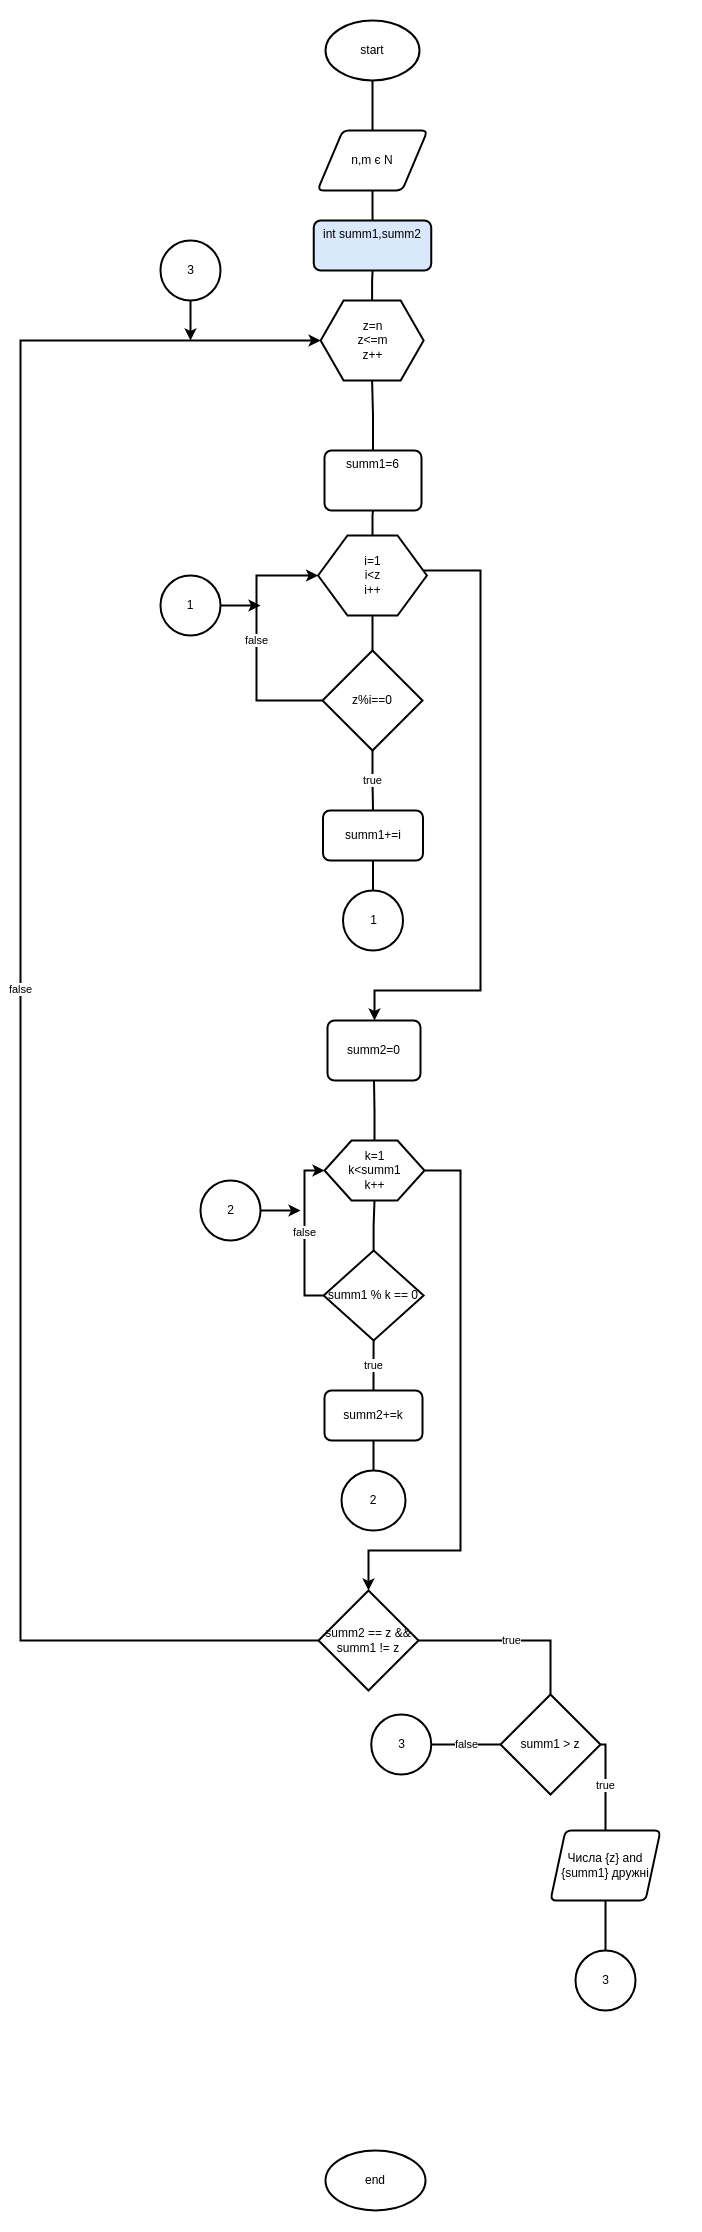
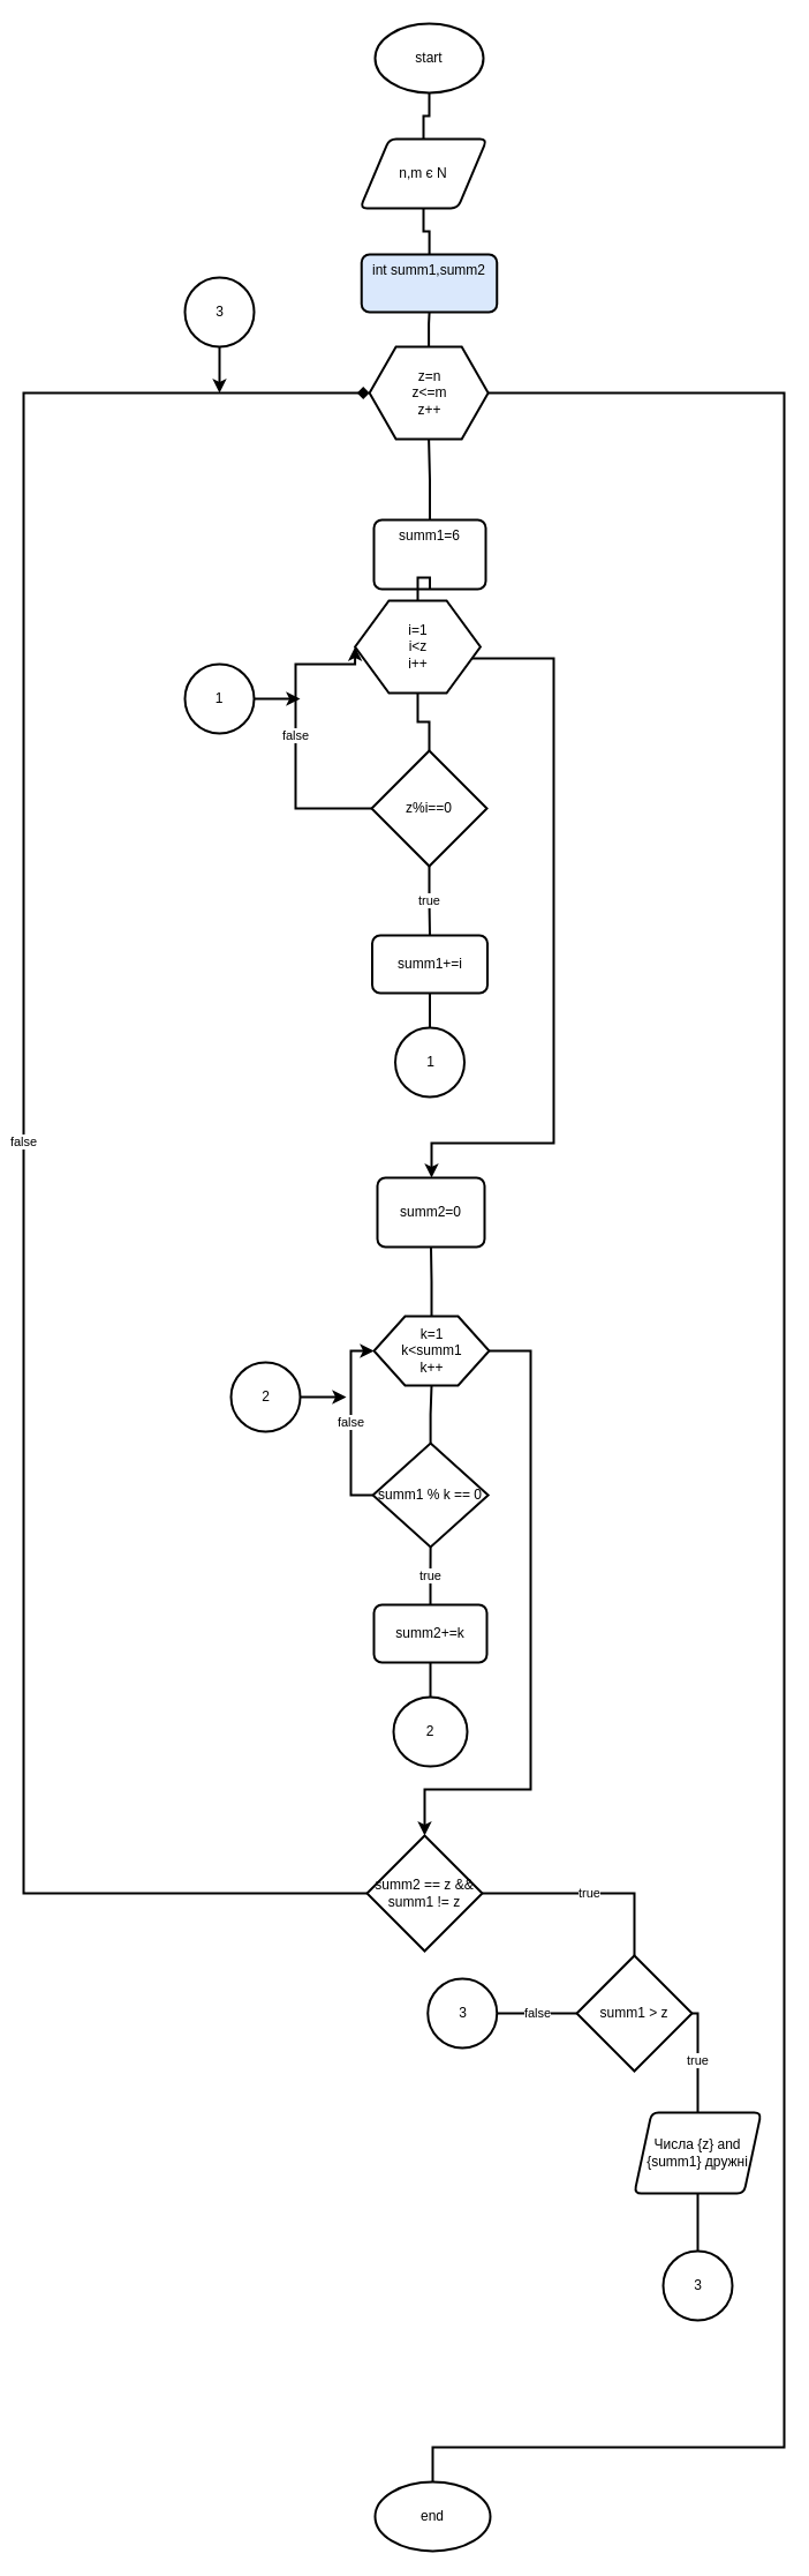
  <mxCell id="0" />
  <mxCell id="1" parent="0" />
  <mxCell id="2" value="start" style="ellipse;whiteSpace=wrap;html=1;strokeWidth=2;" vertex="1" parent="1"><mxGeometry x="325.01" y="20" width="94" height="60" as="geometry" /></mxCell>
  <mxCell id="3" value="" style="edgeStyle=orthogonalEdgeStyle;rounded=0;orthogonalLoop=1;jettySize=auto;html=1;endArrow=none;endFill=0;strokeWidth=2;" edge="1" parent="1" source="5" target="2"><mxGeometry relative="1" as="geometry" /></mxCell>
  <mxCell id="4" value="" style="edgeStyle=orthogonalEdgeStyle;rounded=0;orthogonalLoop=1;jettySize=auto;html=1;endArrow=none;endFill=0;strokeWidth=2;" edge="1" parent="1" source="5" target="9"><mxGeometry relative="1" as="geometry" /></mxCell>
- <mxCell id="5" value="n,m є N" style="shape=parallelogram;html=1;strokeWidth=2;perimeter=parallelogramPerimeter;whiteSpace=wrap;rounded=1;arcSize=12;size=0.23;" vertex="1" parent="1"><mxGeometry x="317.01" y="130" width="110" height="60" as="geometry" /></mxCell>
+ <mxCell id="5" value="n,m є N" style="shape=parallelogram;html=1;strokeWidth=2;perimeter=parallelogramPerimeter;whiteSpace=wrap;rounded=1;arcSize=12;size=0.23;" vertex="1" parent="1"><mxGeometry x="312.01" y="120" width="110" height="60" as="geometry" /></mxCell>
  <mxCell id="6" value="" style="edgeStyle=orthogonalEdgeStyle;rounded=0;orthogonalLoop=1;jettySize=auto;html=1;endArrow=none;endFill=0;strokeWidth=2;" edge="1" parent="1" source="8" target="9"><mxGeometry relative="1" as="geometry" /></mxCell>
+ <mxCell id="7" style="edgeStyle=orthogonalEdgeStyle;rounded=0;orthogonalLoop=1;jettySize=auto;html=1;endArrow=none;endFill=0;strokeWidth=2;" edge="1" parent="1" source="8" target="24"><mxGeometry relative="1" as="geometry"><Array as="points"><mxPoint x="680" y="340" /><mxPoint x="680" y="2120" /></Array></mxGeometry></mxCell>
  <mxCell id="8" value="z=n&lt;br&gt;z&amp;lt;=m&lt;br&gt;z++" style="verticalLabelPosition=middle;verticalAlign=middle;html=1;shape=hexagon;perimeter=hexagonPerimeter2;arcSize=6;size=0.223;strokeWidth=2;align=center;labelPosition=center;" vertex="1" parent="1"><mxGeometry x="320.13" y="300" width="103" height="80" as="geometry" /></mxCell>
  <mxCell id="9" value="int summ1,summ2" style="rounded=1;whiteSpace=wrap;html=1;absoluteArcSize=1;arcSize=14;strokeWidth=2;align=center;verticalAlign=top;spacing=2;fillColor=#dae8fc;" vertex="1" parent="1"><mxGeometry x="313.25" y="220" width="117.5" height="50" as="geometry" /></mxCell>
  <mxCell id="10" value="" style="edgeStyle=orthogonalEdgeStyle;rounded=0;orthogonalLoop=1;jettySize=auto;html=1;endArrow=none;endFill=0;strokeWidth=2;" edge="1" parent="1" source="11" target="8"><mxGeometry relative="1" as="geometry" /></mxCell>
  <mxCell id="11" value="summ1=6" style="rounded=1;whiteSpace=wrap;html=1;absoluteArcSize=1;arcSize=14;strokeWidth=2;align=center;verticalAlign=top;" vertex="1" parent="1"><mxGeometry x="324.01" y="450" width="97" height="60" as="geometry" /></mxCell>
  <mxCell id="12" value="" style="edgeStyle=orthogonalEdgeStyle;rounded=0;orthogonalLoop=1;jettySize=auto;html=1;endArrow=none;endFill=0;strokeWidth=2;" edge="1" parent="1" source="15" target="11"><mxGeometry relative="1" as="geometry" /></mxCell>
  <mxCell id="13" value="" style="edgeStyle=orthogonalEdgeStyle;rounded=0;orthogonalLoop=1;jettySize=auto;html=1;endArrow=none;endFill=0;strokeWidth=2;" edge="1" parent="1" source="15" target="18"><mxGeometry relative="1" as="geometry" /></mxCell>
  <mxCell id="14" style="edgeStyle=orthogonalEdgeStyle;rounded=0;orthogonalLoop=1;jettySize=auto;html=1;endArrow=classic;endFill=1;strokeWidth=2;" edge="1" parent="1" source="15"><mxGeometry relative="1" as="geometry"><mxPoint x="374" y="1020" as="targetPoint" /><Array as="points"><mxPoint x="480" y="570" /><mxPoint x="480" y="990" /><mxPoint x="374" y="990" /></Array></mxGeometry></mxCell>
- <mxCell id="15" value="i=1&lt;br&gt;i&amp;lt;z&lt;br&gt;i++" style="verticalLabelPosition=middle;verticalAlign=middle;html=1;shape=hexagon;perimeter=hexagonPerimeter2;arcSize=6;size=0.27;strokeWidth=2;labelPosition=center;align=center;" vertex="1" parent="1"><mxGeometry x="317.63" y="535" width="108.75" height="80" as="geometry" /></mxCell>
+ <mxCell id="15" value="i=1&lt;br&gt;i&amp;lt;z&lt;br&gt;i++" style="verticalLabelPosition=middle;verticalAlign=middle;html=1;shape=hexagon;perimeter=hexagonPerimeter2;arcSize=6;size=0.27;strokeWidth=2;labelPosition=center;align=center;" vertex="1" parent="1"><mxGeometry x="307.63" y="520" width="108.75" height="80" as="geometry" /></mxCell>
  <mxCell id="16" value="true" style="edgeStyle=orthogonalEdgeStyle;rounded=0;orthogonalLoop=1;jettySize=auto;html=1;entryX=0.5;entryY=0;entryDx=0;entryDy=0;endArrow=none;endFill=0;strokeWidth=2;" edge="1" parent="1" source="18" target="19"><mxGeometry relative="1" as="geometry" /></mxCell>
  <mxCell id="17" value="false" style="edgeStyle=orthogonalEdgeStyle;rounded=0;orthogonalLoop=1;jettySize=auto;html=1;entryX=0;entryY=0.5;entryDx=0;entryDy=0;endArrow=classic;endFill=1;strokeWidth=2;" edge="1" parent="1" source="18" target="15"><mxGeometry relative="1" as="geometry"><Array as="points"><mxPoint x="256" y="700" /><mxPoint x="256" y="575" /></Array></mxGeometry></mxCell>
  <mxCell id="18" value="z%i==0" style="strokeWidth=2;html=1;shape=mxgraph.flowchart.decision;whiteSpace=wrap;align=center;verticalAlign=middle;" vertex="1" parent="1"><mxGeometry x="322" y="650" width="100" height="100" as="geometry" /></mxCell>
  <mxCell id="19" value="summ1+=i" style="rounded=1;whiteSpace=wrap;html=1;absoluteArcSize=1;arcSize=14;strokeWidth=2;align=center;verticalAlign=middle;" vertex="1" parent="1"><mxGeometry x="322.51" y="810" width="100" height="50" as="geometry" /></mxCell>
  <mxCell id="20" value="" style="edgeStyle=orthogonalEdgeStyle;rounded=0;orthogonalLoop=1;jettySize=auto;html=1;endArrow=none;endFill=0;strokeWidth=2;" edge="1" parent="1" source="21" target="19"><mxGeometry relative="1" as="geometry" /></mxCell>
  <mxCell id="21" value="1" style="verticalLabelPosition=middle;verticalAlign=middle;html=1;shape=mxgraph.flowchart.on-page_reference;strokeWidth=2;labelPosition=center;align=center;" vertex="1" parent="1"><mxGeometry x="342.51" y="890" width="60" height="60" as="geometry" /></mxCell>
  <mxCell id="22" style="edgeStyle=orthogonalEdgeStyle;rounded=0;orthogonalLoop=1;jettySize=auto;html=1;endArrow=classic;endFill=1;strokeWidth=2;" edge="1" parent="1" source="23"><mxGeometry relative="1" as="geometry"><mxPoint x="260" y="605" as="targetPoint" /></mxGeometry></mxCell>
  <mxCell id="23" value="1" style="strokeWidth=2;html=1;shape=mxgraph.flowchart.start_2;whiteSpace=wrap;align=center;verticalAlign=middle;" vertex="1" parent="1"><mxGeometry x="160" y="575" width="60" height="60" as="geometry" /></mxCell>
  <mxCell id="24" value="end" style="strokeWidth=2;html=1;shape=mxgraph.flowchart.start_1;whiteSpace=wrap;align=center;verticalAlign=middle;" vertex="1" parent="1"><mxGeometry x="325" y="2150" width="100" height="60" as="geometry" /></mxCell>
  <mxCell id="25" value="summ2=0" style="rounded=1;whiteSpace=wrap;html=1;absoluteArcSize=1;arcSize=14;strokeWidth=2;align=center;verticalAlign=middle;" vertex="1" parent="1"><mxGeometry x="327" y="1020" width="93" height="60" as="geometry" /></mxCell>
  <mxCell id="26" value="" style="edgeStyle=orthogonalEdgeStyle;rounded=0;orthogonalLoop=1;jettySize=auto;html=1;endArrow=none;endFill=0;strokeWidth=2;" edge="1" parent="1" source="28" target="25"><mxGeometry relative="1" as="geometry" /></mxCell>
  <mxCell id="27" style="edgeStyle=orthogonalEdgeStyle;rounded=0;orthogonalLoop=1;jettySize=auto;html=1;entryX=0.5;entryY=0;entryDx=0;entryDy=0;entryPerimeter=0;endArrow=classic;endFill=1;strokeWidth=2;" edge="1" parent="1" source="28" target="40"><mxGeometry relative="1" as="geometry"><Array as="points"><mxPoint x="460" y="1170" /><mxPoint x="460" y="1550" /><mxPoint x="368" y="1550" /></Array></mxGeometry></mxCell>
  <mxCell id="28" value="k=1&lt;br&gt;k&amp;lt;summ1&lt;br&gt;k++" style="verticalLabelPosition=middle;verticalAlign=middle;html=1;shape=hexagon;perimeter=hexagonPerimeter2;arcSize=6;size=0.27;strokeWidth=2;labelPosition=center;align=center;" vertex="1" parent="1"><mxGeometry x="324.01" y="1140" width="100" height="60" as="geometry" /></mxCell>
  <mxCell id="29" value="" style="edgeStyle=orthogonalEdgeStyle;rounded=0;orthogonalLoop=1;jettySize=auto;html=1;endArrow=none;endFill=0;strokeWidth=2;" edge="1" parent="1" source="31" target="28"><mxGeometry relative="1" as="geometry" /></mxCell>
  <mxCell id="30" value="false" style="edgeStyle=orthogonalEdgeStyle;rounded=0;orthogonalLoop=1;jettySize=auto;html=1;entryX=0;entryY=0.5;entryDx=0;entryDy=0;endArrow=classic;endFill=1;strokeWidth=2;" edge="1" parent="1" source="31" target="28"><mxGeometry relative="1" as="geometry"><Array as="points"><mxPoint x="304" y="1295" /><mxPoint x="304" y="1170" /></Array></mxGeometry></mxCell>
  <mxCell id="31" value="summ1 % k == 0" style="strokeWidth=2;html=1;shape=mxgraph.flowchart.decision;whiteSpace=wrap;align=center;verticalAlign=middle;" vertex="1" parent="1"><mxGeometry x="323.13" y="1250" width="100" height="90" as="geometry" /></mxCell>
  <mxCell id="32" value="true" style="edgeStyle=orthogonalEdgeStyle;rounded=0;orthogonalLoop=1;jettySize=auto;html=1;endArrow=none;endFill=0;strokeWidth=2;" edge="1" parent="1" source="33" target="31"><mxGeometry relative="1" as="geometry" /></mxCell>
  <mxCell id="33" value="summ2+=k" style="rounded=1;whiteSpace=wrap;html=1;absoluteArcSize=1;arcSize=14;strokeWidth=2;align=center;verticalAlign=middle;" vertex="1" parent="1"><mxGeometry x="324.01" y="1390" width="98" height="50" as="geometry" /></mxCell>
  <mxCell id="34" value="" style="edgeStyle=orthogonalEdgeStyle;rounded=0;orthogonalLoop=1;jettySize=auto;html=1;endArrow=none;endFill=0;strokeWidth=2;" edge="1" parent="1" source="35" target="33"><mxGeometry relative="1" as="geometry" /></mxCell>
  <mxCell id="35" value="2" style="strokeWidth=2;html=1;shape=mxgraph.flowchart.start_2;whiteSpace=wrap;align=center;verticalAlign=middle;" vertex="1" parent="1"><mxGeometry x="341.01" y="1470" width="64" height="60" as="geometry" /></mxCell>
  <mxCell id="36" style="edgeStyle=orthogonalEdgeStyle;rounded=0;orthogonalLoop=1;jettySize=auto;html=1;endArrow=classic;endFill=1;strokeWidth=2;" edge="1" parent="1" source="37"><mxGeometry relative="1" as="geometry"><mxPoint x="300" y="1210" as="targetPoint" /></mxGeometry></mxCell>
  <mxCell id="37" value="2" style="verticalLabelPosition=middle;verticalAlign=middle;html=1;shape=mxgraph.flowchart.on-page_reference;strokeWidth=2;labelPosition=center;align=center;" vertex="1" parent="1"><mxGeometry x="200" y="1180" width="60" height="60" as="geometry" /></mxCell>
  <mxCell id="38" value="true" style="edgeStyle=orthogonalEdgeStyle;rounded=0;orthogonalLoop=1;jettySize=auto;html=1;entryX=0.5;entryY=0;entryDx=0;entryDy=0;entryPerimeter=0;endArrow=none;endFill=0;strokeWidth=2;" edge="1" parent="1" source="40" target="42"><mxGeometry relative="1" as="geometry" /></mxCell>
- <mxCell id="39" value="false" style="edgeStyle=orthogonalEdgeStyle;rounded=0;orthogonalLoop=1;jettySize=auto;html=1;entryX=0;entryY=0.5;entryDx=0;entryDy=0;endArrow=classic;endFill=1;strokeWidth=2;" edge="1" parent="1" source="40" target="8"><mxGeometry relative="1" as="geometry"><Array as="points"><mxPoint x="20" y="1640" /><mxPoint x="20" y="340" /></Array></mxGeometry></mxCell>
+ <mxCell id="39" value="false" style="edgeStyle=orthogonalEdgeStyle;rounded=0;orthogonalLoop=1;jettySize=auto;html=1;entryX=0;entryY=0.5;entryDx=0;entryDy=0;endArrow=diamond;endFill=1;strokeWidth=2;" edge="1" parent="1" source="40" target="8"><mxGeometry relative="1" as="geometry"><Array as="points"><mxPoint x="20" y="1640" /><mxPoint x="20" y="340" /></Array></mxGeometry></mxCell>
  <mxCell id="40" value="summ2 == z &amp;amp;&amp;amp; summ1 != z" style="strokeWidth=2;html=1;shape=mxgraph.flowchart.decision;whiteSpace=wrap;align=center;verticalAlign=middle;" vertex="1" parent="1"><mxGeometry x="318" y="1590" width="100" height="100" as="geometry" /></mxCell>
  <mxCell id="41" value="true" style="edgeStyle=orthogonalEdgeStyle;rounded=0;orthogonalLoop=1;jettySize=auto;html=1;entryX=0.5;entryY=0;entryDx=0;entryDy=0;endArrow=none;endFill=0;strokeWidth=2;" edge="1" parent="1" source="42" target="43"><mxGeometry relative="1" as="geometry"><Array as="points"><mxPoint x="605" y="1744" /></Array></mxGeometry></mxCell>
  <mxCell id="42" value="summ1 &amp;gt; z" style="strokeWidth=2;html=1;shape=mxgraph.flowchart.decision;whiteSpace=wrap;align=center;verticalAlign=middle;" vertex="1" parent="1"><mxGeometry x="500" y="1694" width="100" height="100" as="geometry" /></mxCell>
  <mxCell id="43" value="Числа {z} and {summ1} дружні" style="shape=parallelogram;html=1;strokeWidth=2;perimeter=parallelogramPerimeter;whiteSpace=wrap;rounded=1;arcSize=12;size=0.136;align=center;verticalAlign=middle;" vertex="1" parent="1"><mxGeometry x="550" y="1830" width="110" height="70" as="geometry" /></mxCell>
  <mxCell id="44" value="" style="edgeStyle=orthogonalEdgeStyle;rounded=0;orthogonalLoop=1;jettySize=auto;html=1;endArrow=none;endFill=0;strokeWidth=2;" edge="1" parent="1" source="45" target="43"><mxGeometry relative="1" as="geometry" /></mxCell>
  <mxCell id="45" value="3" style="verticalLabelPosition=middle;verticalAlign=middle;html=1;shape=mxgraph.flowchart.on-page_reference;strokeWidth=2;labelPosition=center;align=center;" vertex="1" parent="1"><mxGeometry x="575" y="1950" width="60" height="60" as="geometry" /></mxCell>
  <mxCell id="46" style="edgeStyle=orthogonalEdgeStyle;rounded=0;orthogonalLoop=1;jettySize=auto;html=1;endArrow=classic;endFill=1;strokeWidth=2;" edge="1" parent="1" source="47"><mxGeometry relative="1" as="geometry"><mxPoint x="190" y="340" as="targetPoint" /></mxGeometry></mxCell>
  <mxCell id="47" value="3" style="verticalLabelPosition=middle;verticalAlign=middle;html=1;shape=mxgraph.flowchart.on-page_reference;strokeWidth=2;labelPosition=center;align=center;" vertex="1" parent="1"><mxGeometry x="160" y="240" width="60" height="60" as="geometry" /></mxCell>
  <mxCell id="48" value="false" style="edgeStyle=orthogonalEdgeStyle;rounded=0;orthogonalLoop=1;jettySize=auto;html=1;endArrow=none;endFill=0;strokeWidth=2;" edge="1" parent="1" source="49" target="42"><mxGeometry relative="1" as="geometry" /></mxCell>
  <mxCell id="49" value="3" style="verticalLabelPosition=middle;verticalAlign=middle;html=1;shape=mxgraph.flowchart.on-page_reference;strokeWidth=2;labelPosition=center;align=center;" vertex="1" parent="1"><mxGeometry x="370.75" y="1714" width="60" height="60" as="geometry" /></mxCell>
